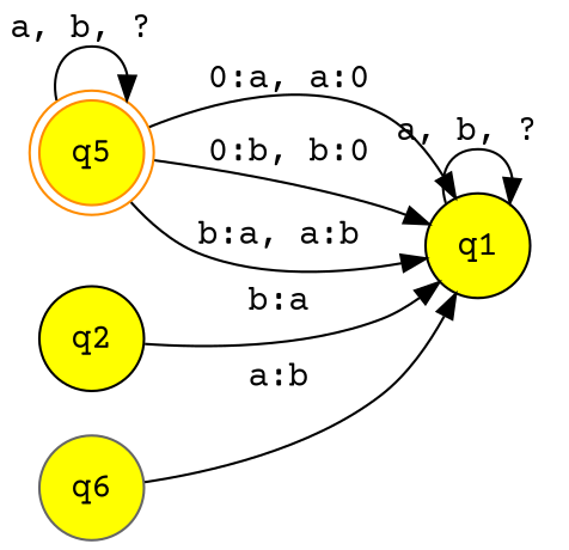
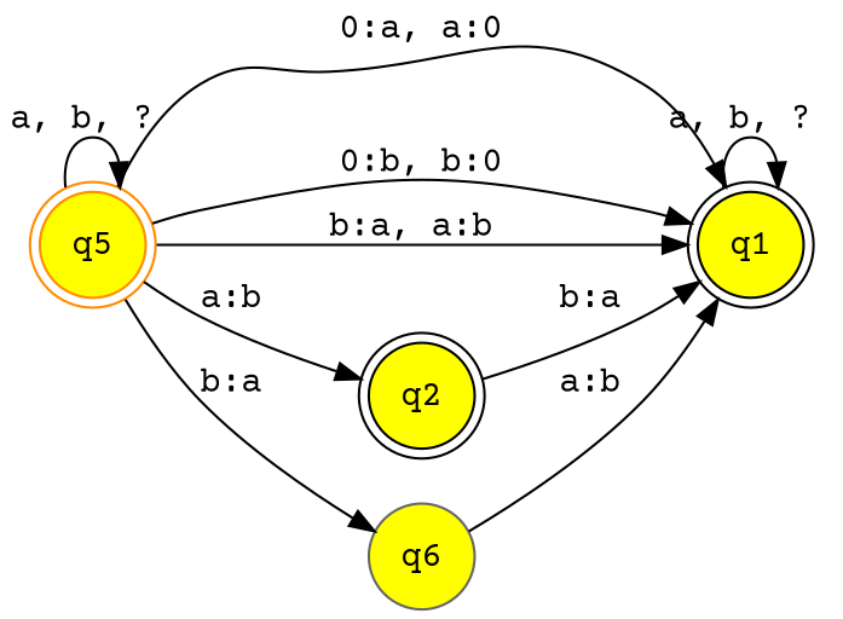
  digraph {
    fontname="Courier Prime"
    rankdir=LR
    node [color=black fillcolor=yellow fontname="Courier Prime" shape=doublecircle style=filled]
    edge [fontname="Courier Prime"]
    n1 [color=darkorange label=q5]
-   n2 [label=q1 shape=circle]
-   n3 [label=q2 shape=circle]
+   n2 [label=q1]
+   n3 [label=q2]
    n4 [color=gray40 label=q6 shape=circle]
    n1 -> n1 [label="a, b, ? "]
    n1 -> n2 [label="0:a, a:0"]
    n1 -> n2 [label="0:b, b:0"]
    n1 -> n2 [label="b:a, a:b "]
+   n1 -> n3 [label="a:b "]
+   n1 -> n4 [label="b:a "]
    n2 -> n2 [label="a, b, ? "]
    n3 -> n2 [label="b:a "]
    n4 -> n2 [label="a:b "]
  }
